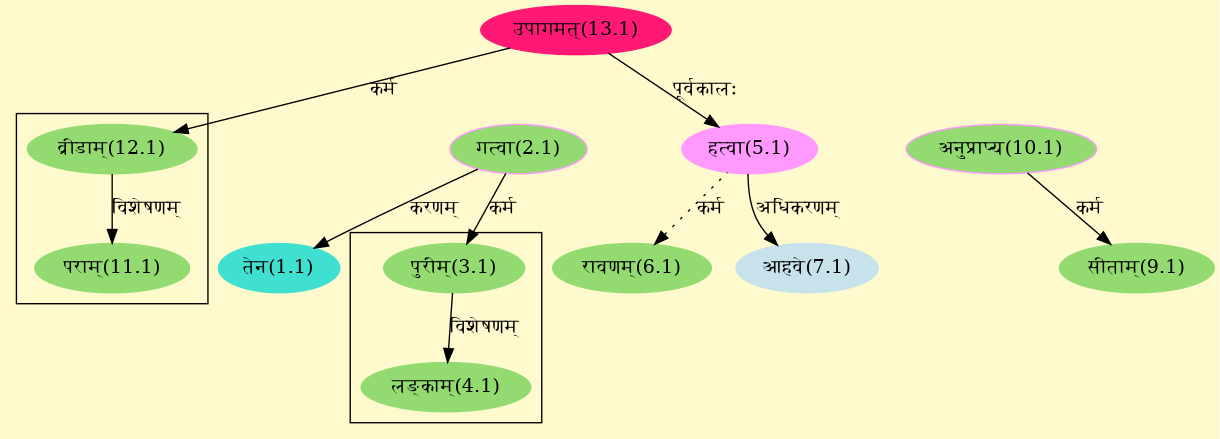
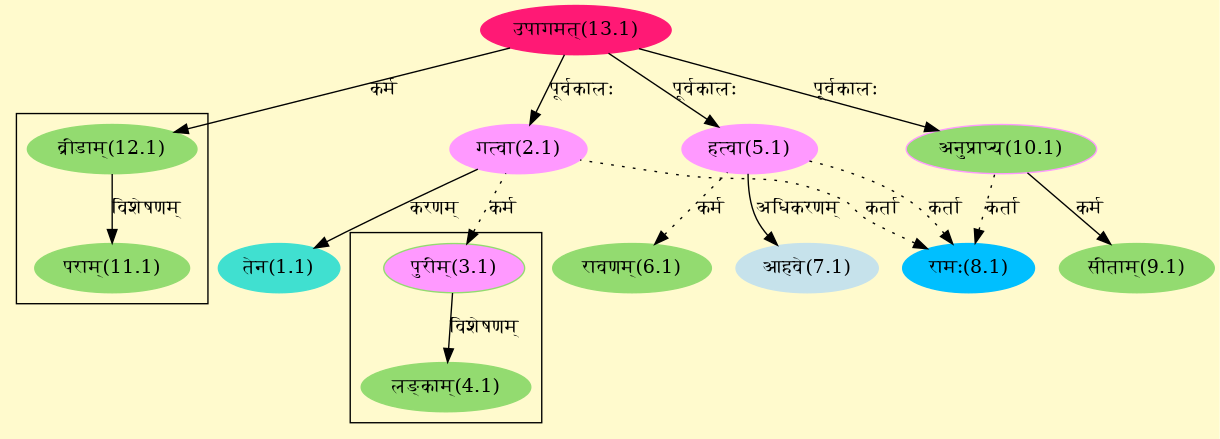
  digraph {
    bgcolor=lemonchiffon1
    compound=true
    rankdir=BT
    node [color="#93DB70" style=filled]
    edge [dir=back]
    n1 [label="लङ्काम्(4.1)"]
-   n2 [label="पुरीम्(3.1)"]
+   n2 [label="पुरीम्(3.1)" fillcolor="#FF99FF"]
    n3 [label="पराम्(11.1)"]
    n4 [label="व्रीडाम्(12.1)"]
-   n5 [color="#FF99FF" label="गत्वा(2.1)" fillcolor="#93DB70"]
+   n5 [color="#FF99FF" label="गत्वा(2.1)"]
    n6 [color="#FF1975" label="उपागमत्(13.1)"]
    n7 [color="#40E0D0" label="तेन(1.1)"]
    n8 [color="#FF99FF" label="हत्वा(5.1)"]
    n9 [label="रावणम्(6.1)"]
    n10 [color="#C6E2EB" label="आहवे(7.1)"]
+   n11 [color="#00BFFF" label="रामः(8.1)"]
    n12 [color="#FF99FF" fillcolor="#93DB70" label="अनुप्राप्य(10.1)"]
    n13 [label="सीताम्(9.1)"]
    subgraph cluster_1 {
      n1
      n2
    }
    subgraph cluster_2 {
      n3
      n4
    }
    n1 -> n2 [label="विशेषणम्"]
-   n2 -> n5 [label="कर्म"]
+   n2 -> n5 [label="कर्म" style=dotted]
    n3 -> n4 [label="विशेषणम्"]
    n4 -> n6 [label="कर्म"]
+   n5 -> n6 [label="पूर्वकालः"]
    n7 -> n5 [label="करणम्"]
    n8 -> n6 [label="पूर्वकालः"]
    n9 -> n8 [label="कर्म" style=dotted]
    n10 -> n8 [label="अधिकरणम्"]
+   n11 -> n5 [label="कर्ता" style=dotted]
+   n11 -> n8 [label="कर्ता" style=dotted]
+   n11 -> n12 [label="कर्ता" style=dotted]
+   n12 -> n6 [label="पूर्वकालः"]
    n13 -> n12 [label="कर्म"]
  }
